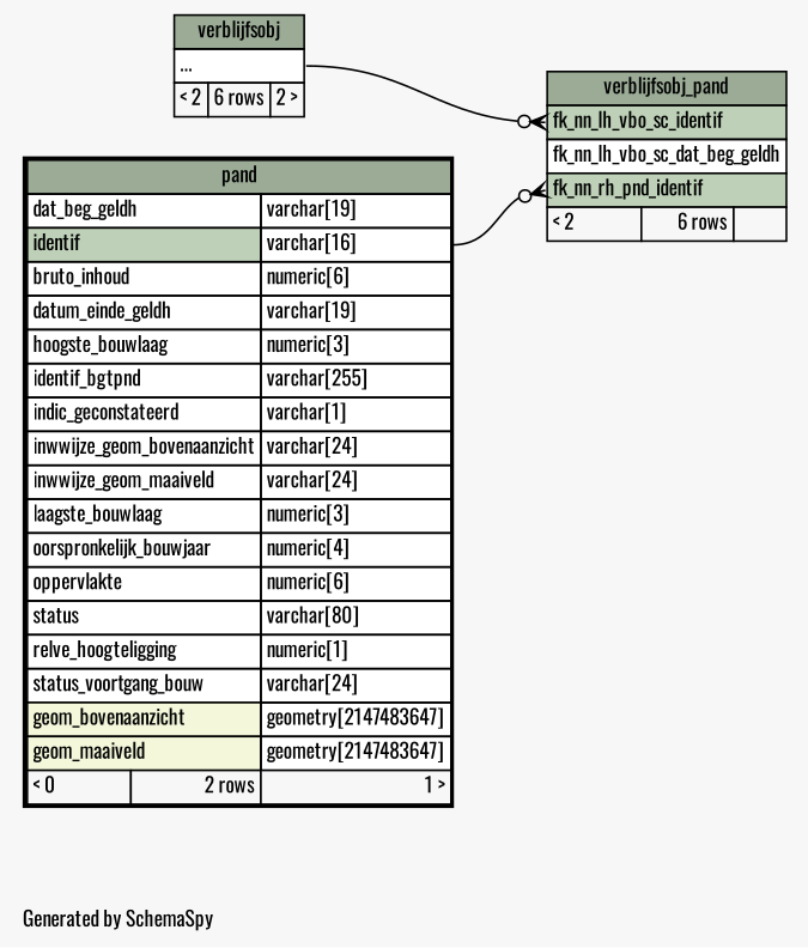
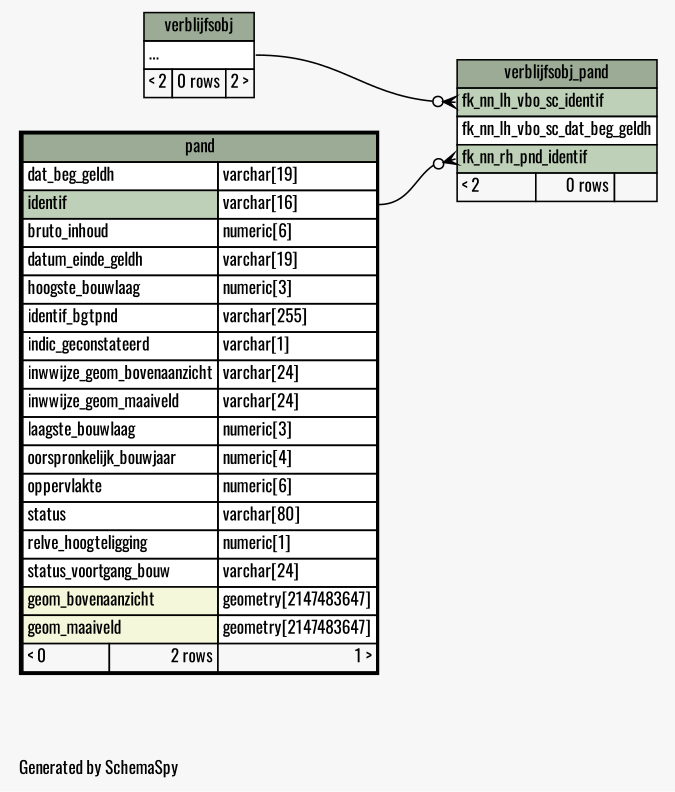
  digraph {
    bgcolor="#f7f7f7"
    fontname=Oswald
    fontsize=11
    label="\nGenerated by SchemaSpy"
    labeljust=l
    nodesep=0.18
    rankdir=RL
    ranksep=0.46
    node [fontname=Oswald fontsize=11 shape=plaintext]
    edge [arrowhead=none arrowsize=0.8 arrowtail=crowodot dir=back fontname=Oswald]
-   n1 [label=<     <TABLE BORDER="0" CELLBORDER="1" CELLSPACING="0" BGCOLOR="#ffffff">       <TR><TD COLSPAN="3" BGCOLOR="#9bab96" ALIGN="CENTER">verblijfsobj_pand</TD></TR>       <TR><TD PORT="fk_nn_lh_vbo_sc_identif" COLSPAN="3" BGCOLOR="#bed1b8" ALIGN="LEFT">fk_nn_lh_vbo_sc_identif</TD></TR>       <TR><TD PORT="fk_nn_lh_vbo_sc_dat_beg_geldh" COLSPAN="3" ALIGN="LEFT">fk_nn_lh_vbo_sc_dat_beg_geldh</TD></TR>       <TR><TD PORT="fk_nn_rh_pnd_identif" COLSPAN="3" BGCOLOR="#bed1b8" ALIGN="LEFT">fk_nn_rh_pnd_identif</TD></TR>       <TR><TD ALIGN="LEFT" BGCOLOR="#f7f7f7">&lt; 2</TD><TD ALIGN="RIGHT" BGCOLOR="#f7f7f7">6 rows</TD><TD ALIGN="RIGHT" BGCOLOR="#f7f7f7">  </TD></TR>     </TABLE>>]
-   n2 [label=<     <TABLE BORDER="0" CELLBORDER="1" CELLSPACING="0" BGCOLOR="#ffffff">       <TR><TD COLSPAN="3" BGCOLOR="#9bab96" ALIGN="CENTER">verblijfsobj</TD></TR>       <TR><TD PORT="elipses" COLSPAN="3" ALIGN="LEFT">...</TD></TR>       <TR><TD ALIGN="LEFT" BGCOLOR="#f7f7f7">&lt; 2</TD><TD ALIGN="RIGHT" BGCOLOR="#f7f7f7">6 rows</TD><TD ALIGN="RIGHT" BGCOLOR="#f7f7f7">2 &gt;</TD></TR>     </TABLE>>]
+   n1 [label=<     <TABLE BORDER="0" CELLBORDER="1" CELLSPACING="0" BGCOLOR="#ffffff">       <TR><TD COLSPAN="3" BGCOLOR="#9bab96" ALIGN="CENTER">verblijfsobj_pand</TD></TR>       <TR><TD PORT="fk_nn_lh_vbo_sc_identif" COLSPAN="3" BGCOLOR="#bed1b8" ALIGN="LEFT">fk_nn_lh_vbo_sc_identif</TD></TR>       <TR><TD PORT="fk_nn_lh_vbo_sc_dat_beg_geldh" COLSPAN="3" ALIGN="LEFT">fk_nn_lh_vbo_sc_dat_beg_geldh</TD></TR>       <TR><TD PORT="fk_nn_rh_pnd_identif" COLSPAN="3" BGCOLOR="#bed1b8" ALIGN="LEFT">fk_nn_rh_pnd_identif</TD></TR>       <TR><TD ALIGN="LEFT" BGCOLOR="#f7f7f7">&lt; 2</TD><TD ALIGN="RIGHT" BGCOLOR="#f7f7f7">0 rows</TD><TD ALIGN="RIGHT" BGCOLOR="#f7f7f7">  </TD></TR>     </TABLE>>]
+   n2 [label=<     <TABLE BORDER="0" CELLBORDER="1" CELLSPACING="0" BGCOLOR="#ffffff">       <TR><TD COLSPAN="3" BGCOLOR="#9bab96" ALIGN="CENTER">verblijfsobj</TD></TR>       <TR><TD PORT="elipses" COLSPAN="3" ALIGN="LEFT">...</TD></TR>       <TR><TD ALIGN="LEFT" BGCOLOR="#f7f7f7">&lt; 2</TD><TD ALIGN="RIGHT" BGCOLOR="#f7f7f7">0 rows</TD><TD ALIGN="RIGHT" BGCOLOR="#f7f7f7">2 &gt;</TD></TR>     </TABLE>>]
    n3 [label=<     <TABLE BORDER="2" CELLBORDER="1" CELLSPACING="0" BGCOLOR="#ffffff">       <TR><TD COLSPAN="3" BGCOLOR="#9bab96" ALIGN="CENTER">pand</TD></TR>       <TR><TD PORT="dat_beg_geldh" COLSPAN="2" ALIGN="LEFT">dat_beg_geldh</TD><TD PORT="dat_beg_geldh.type" ALIGN="LEFT">varchar[19]</TD></TR>       <TR><TD PORT="identif" COLSPAN="2" BGCOLOR="#bed1b8" ALIGN="LEFT">identif</TD><TD PORT="identif.type" ALIGN="LEFT">varchar[16]</TD></TR>       <TR><TD PORT="bruto_inhoud" COLSPAN="2" ALIGN="LEFT">bruto_inhoud</TD><TD PORT="bruto_inhoud.type" ALIGN="LEFT">numeric[6]</TD></TR>       <TR><TD PORT="datum_einde_geldh" COLSPAN="2" ALIGN="LEFT">datum_einde_geldh</TD><TD PORT="datum_einde_geldh.type" ALIGN="LEFT">varchar[19]</TD></TR>       <TR><TD PORT="hoogste_bouwlaag" COLSPAN="2" ALIGN="LEFT">hoogste_bouwlaag</TD><TD PORT="hoogste_bouwlaag.type" ALIGN="LEFT">numeric[3]</TD></TR>       <TR><TD PORT="identif_bgtpnd" COLSPAN="2" ALIGN="LEFT">identif_bgtpnd</TD><TD PORT="identif_bgtpnd.type" ALIGN="LEFT">varchar[255]</TD></TR>       <TR><TD PORT="indic_geconstateerd" COLSPAN="2" ALIGN="LEFT">indic_geconstateerd</TD><TD PORT="indic_geconstateerd.type" ALIGN="LEFT">varchar[1]</TD></TR>       <TR><TD PORT="inwwijze_geom_bovenaanzicht" COLSPAN="2" ALIGN="LEFT">inwwijze_geom_bovenaanzicht</TD><TD PORT="inwwijze_geom_bovenaanzicht.type" ALIGN="LEFT">varchar[24]</TD></TR>       <TR><TD PORT="inwwijze_geom_maaiveld" COLSPAN="2" ALIGN="LEFT">inwwijze_geom_maaiveld</TD><TD PORT="inwwijze_geom_maaiveld.type" ALIGN="LEFT">varchar[24]</TD></TR>       <TR><TD PORT="laagste_bouwlaag" COLSPAN="2" ALIGN="LEFT">laagste_bouwlaag</TD><TD PORT="laagste_bouwlaag.type" ALIGN="LEFT">numeric[3]</TD></TR>       <TR><TD PORT="oorspronkelijk_bouwjaar" COLSPAN="2" ALIGN="LEFT">oorspronkelijk_bouwjaar</TD><TD PORT="oorspronkelijk_bouwjaar.type" ALIGN="LEFT">numeric[4]</TD></TR>       <TR><TD PORT="oppervlakte" COLSPAN="2" ALIGN="LEFT">oppervlakte</TD><TD PORT="oppervlakte.type" ALIGN="LEFT">numeric[6]</TD></TR>       <TR><TD PORT="status" COLSPAN="2" ALIGN="LEFT">status</TD><TD PORT="status.type" ALIGN="LEFT">varchar[80]</TD></TR>       <TR><TD PORT="relve_hoogteligging" COLSPAN="2" ALIGN="LEFT">relve_hoogteligging</TD><TD PORT="relve_hoogteligging.type" ALIGN="LEFT">numeric[1]</TD></TR>       <TR><TD PORT="status_voortgang_bouw" COLSPAN="2" ALIGN="LEFT">status_voortgang_bouw</TD><TD PORT="status_voortgang_bouw.type" ALIGN="LEFT">varchar[24]</TD></TR>       <TR><TD PORT="geom_bovenaanzicht" COLSPAN="2" BGCOLOR="#f4f7da" ALIGN="LEFT">geom_bovenaanzicht</TD><TD PORT="geom_bovenaanzicht.type" ALIGN="LEFT">geometry[2147483647]</TD></TR>       <TR><TD PORT="geom_maaiveld" COLSPAN="2" BGCOLOR="#f4f7da" ALIGN="LEFT">geom_maaiveld</TD><TD PORT="geom_maaiveld.type" ALIGN="LEFT">geometry[2147483647]</TD></TR>       <TR><TD ALIGN="LEFT" BGCOLOR="#f7f7f7">&lt; 0</TD><TD ALIGN="RIGHT" BGCOLOR="#f7f7f7">2 rows</TD><TD ALIGN="RIGHT" BGCOLOR="#f7f7f7">1 &gt;</TD></TR>     </TABLE>>]
    n1 -> n2 [headport="elipses:e" tailport="fk_nn_lh_vbo_sc_identif:w"]
    n1 -> n3 [headport="identif.type:e" tailport="fk_nn_rh_pnd_identif:w"]
  }
